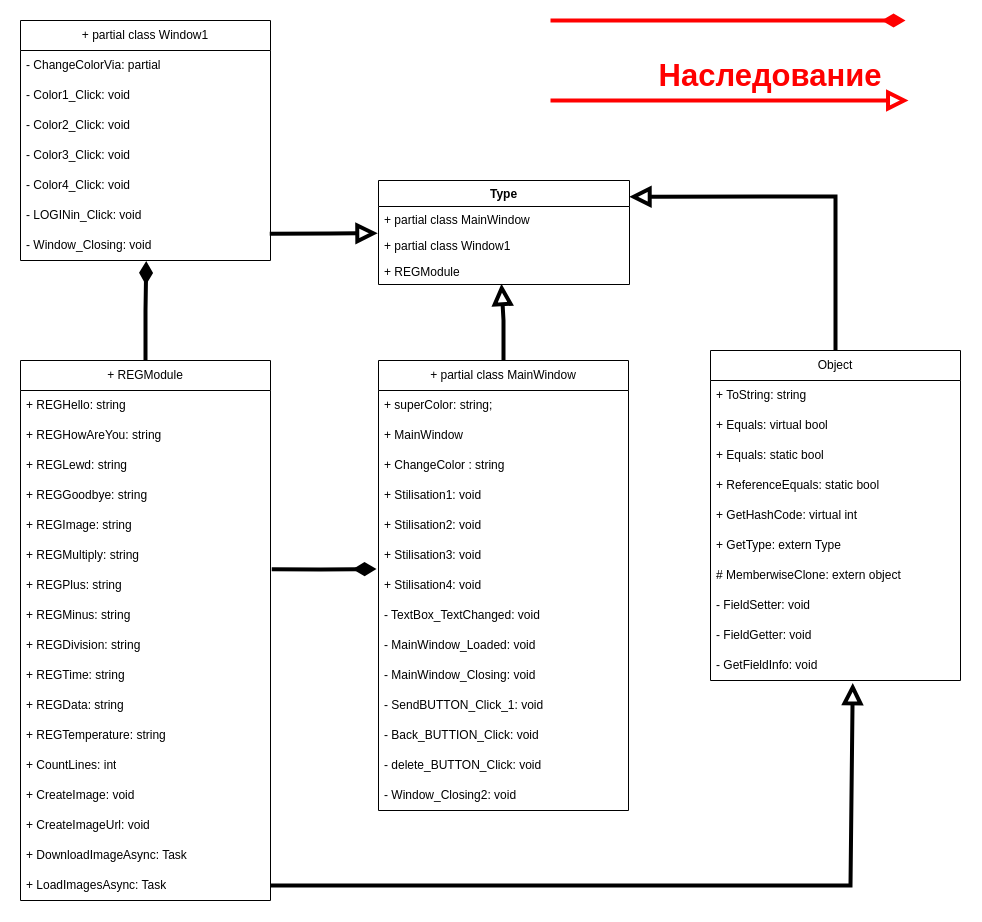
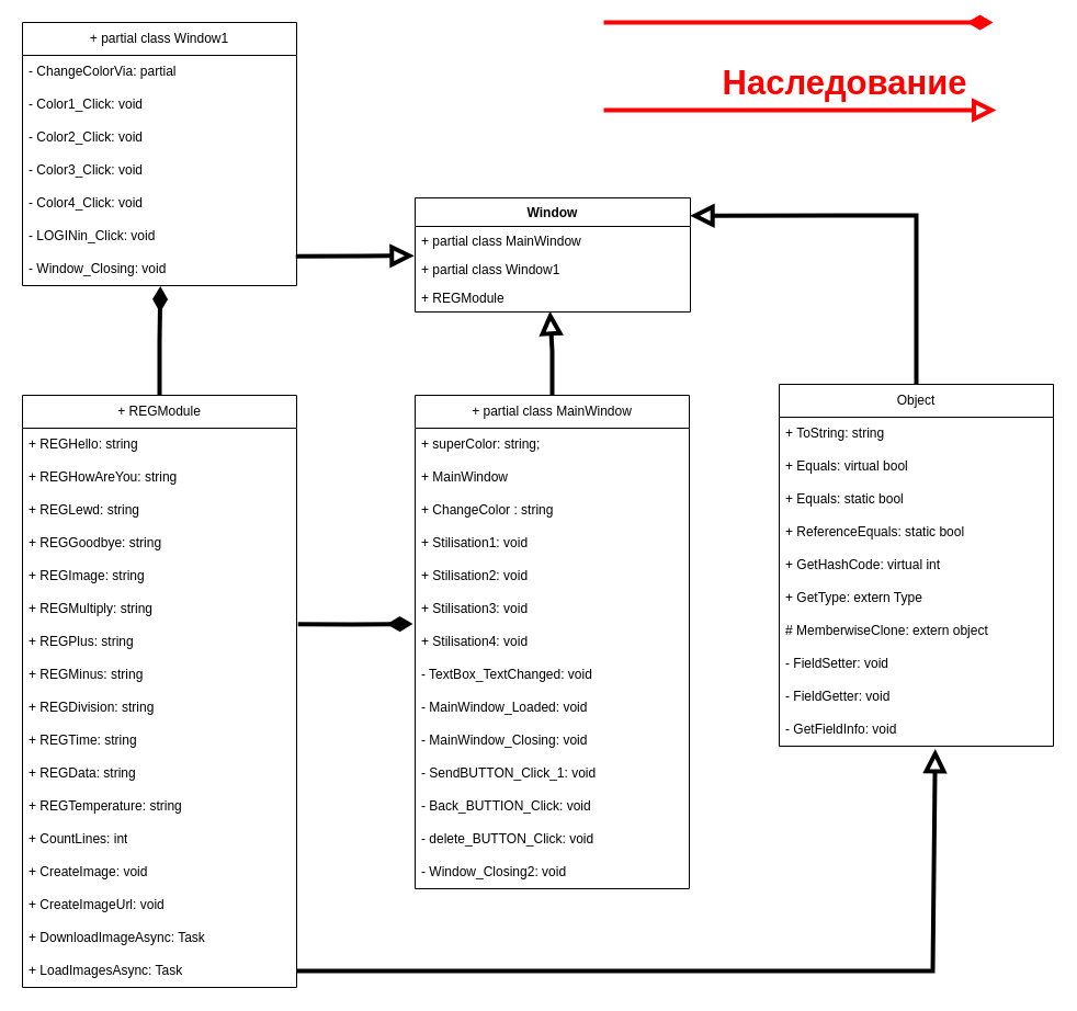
  <mxCell id="0" />
  <mxCell id="1" parent="0" />
  <mxCell id="2" value="&lt;span style=&quot;text-align: left;&quot;&gt;+&amp;nbsp;partial class MainWindow&lt;/span&gt;" style="swimlane;fontStyle=0;childLayout=stackLayout;horizontal=1;startSize=30;horizontalStack=0;resizeParent=1;resizeParentMax=0;resizeLast=0;collapsible=1;marginBottom=0;whiteSpace=wrap;html=1;" vertex="1" parent="1"><mxGeometry x="378" y="360" width="250" height="450" as="geometry" /></mxCell>
  <mxCell id="3" value="+ superColor: string;" style="text;strokeColor=none;fillColor=none;align=left;verticalAlign=middle;spacingLeft=4;spacingRight=4;overflow=hidden;points=[[0,0.5],[1,0.5]];portConstraint=eastwest;rotatable=0;whiteSpace=wrap;html=1;" vertex="1" parent="2"><mxGeometry y="30" width="250" height="30" as="geometry" /></mxCell>
  <mxCell id="4" value="+ MainWindow" style="text;strokeColor=none;fillColor=none;align=left;verticalAlign=middle;spacingLeft=4;spacingRight=4;overflow=hidden;points=[[0,0.5],[1,0.5]];portConstraint=eastwest;rotatable=0;whiteSpace=wrap;html=1;" vertex="1" parent="2"><mxGeometry y="60" width="250" height="30" as="geometry" /></mxCell>
  <mxCell id="5" value="+ ChangeColor : string" style="text;strokeColor=none;fillColor=none;align=left;verticalAlign=middle;spacingLeft=4;spacingRight=4;overflow=hidden;points=[[0,0.5],[1,0.5]];portConstraint=eastwest;rotatable=0;whiteSpace=wrap;html=1;" vertex="1" parent="2"><mxGeometry y="90" width="250" height="30" as="geometry" /></mxCell>
  <mxCell id="6" value="+ Stilisation1: void" style="text;strokeColor=none;fillColor=none;align=left;verticalAlign=middle;spacingLeft=4;spacingRight=4;overflow=hidden;points=[[0,0.5],[1,0.5]];portConstraint=eastwest;rotatable=0;whiteSpace=wrap;html=1;" vertex="1" parent="2"><mxGeometry y="120" width="250" height="30" as="geometry" /></mxCell>
  <mxCell id="7" value="+ Stilisation2: void" style="text;strokeColor=none;fillColor=none;align=left;verticalAlign=middle;spacingLeft=4;spacingRight=4;overflow=hidden;points=[[0,0.5],[1,0.5]];portConstraint=eastwest;rotatable=0;whiteSpace=wrap;html=1;" vertex="1" parent="2"><mxGeometry y="150" width="250" height="30" as="geometry" /></mxCell>
  <mxCell id="8" value="+ Stilisation3: void" style="text;strokeColor=none;fillColor=none;align=left;verticalAlign=middle;spacingLeft=4;spacingRight=4;overflow=hidden;points=[[0,0.5],[1,0.5]];portConstraint=eastwest;rotatable=0;whiteSpace=wrap;html=1;" vertex="1" parent="2"><mxGeometry y="180" width="250" height="30" as="geometry" /></mxCell>
  <mxCell id="9" value="+ Stilisation4: void" style="text;strokeColor=none;fillColor=none;align=left;verticalAlign=middle;spacingLeft=4;spacingRight=4;overflow=hidden;points=[[0,0.5],[1,0.5]];portConstraint=eastwest;rotatable=0;whiteSpace=wrap;html=1;" vertex="1" parent="2"><mxGeometry y="210" width="250" height="30" as="geometry" /></mxCell>
  <mxCell id="10" value="- TextBox_TextChanged: void" style="text;strokeColor=none;fillColor=none;align=left;verticalAlign=middle;spacingLeft=4;spacingRight=4;overflow=hidden;points=[[0,0.5],[1,0.5]];portConstraint=eastwest;rotatable=0;whiteSpace=wrap;html=1;" vertex="1" parent="2"><mxGeometry y="240" width="250" height="30" as="geometry" /></mxCell>
  <mxCell id="11" value="- MainWindow_Loaded: void" style="text;strokeColor=none;fillColor=none;align=left;verticalAlign=middle;spacingLeft=4;spacingRight=4;overflow=hidden;points=[[0,0.5],[1,0.5]];portConstraint=eastwest;rotatable=0;whiteSpace=wrap;html=1;" vertex="1" parent="2"><mxGeometry y="270" width="250" height="30" as="geometry" /></mxCell>
  <mxCell id="12" value="- MainWindow_Closing: void" style="text;strokeColor=none;fillColor=none;align=left;verticalAlign=middle;spacingLeft=4;spacingRight=4;overflow=hidden;points=[[0,0.5],[1,0.5]];portConstraint=eastwest;rotatable=0;whiteSpace=wrap;html=1;" vertex="1" parent="2"><mxGeometry y="300" width="250" height="30" as="geometry" /></mxCell>
  <mxCell id="13" value="- SendBUTTON_Click_1: void" style="text;strokeColor=none;fillColor=none;align=left;verticalAlign=middle;spacingLeft=4;spacingRight=4;overflow=hidden;points=[[0,0.5],[1,0.5]];portConstraint=eastwest;rotatable=0;whiteSpace=wrap;html=1;" vertex="1" parent="2"><mxGeometry y="330" width="250" height="30" as="geometry" /></mxCell>
  <mxCell id="14" value="- Back_BUTTION_Click: void" style="text;strokeColor=none;fillColor=none;align=left;verticalAlign=middle;spacingLeft=4;spacingRight=4;overflow=hidden;points=[[0,0.5],[1,0.5]];portConstraint=eastwest;rotatable=0;whiteSpace=wrap;html=1;" vertex="1" parent="2"><mxGeometry y="360" width="250" height="30" as="geometry" /></mxCell>
  <mxCell id="15" value="- delete_BUTTON_Click: void" style="text;strokeColor=none;fillColor=none;align=left;verticalAlign=middle;spacingLeft=4;spacingRight=4;overflow=hidden;points=[[0,0.5],[1,0.5]];portConstraint=eastwest;rotatable=0;whiteSpace=wrap;html=1;" vertex="1" parent="2"><mxGeometry y="390" width="250" height="30" as="geometry" /></mxCell>
  <mxCell id="16" value="- Window_Closing2: void" style="text;strokeColor=none;fillColor=none;align=left;verticalAlign=middle;spacingLeft=4;spacingRight=4;overflow=hidden;points=[[0,0.5],[1,0.5]];portConstraint=eastwest;rotatable=0;whiteSpace=wrap;html=1;" vertex="1" parent="2"><mxGeometry y="420" width="250" height="30" as="geometry" /></mxCell>
  <mxCell id="17" value="&lt;span style=&quot;text-align: left;&quot;&gt;+&amp;nbsp;partial class Window1&lt;/span&gt;" style="swimlane;fontStyle=0;childLayout=stackLayout;horizontal=1;startSize=30;horizontalStack=0;resizeParent=1;resizeParentMax=0;resizeLast=0;collapsible=1;marginBottom=0;whiteSpace=wrap;html=1;" vertex="1" parent="1"><mxGeometry x="20" y="20" width="250" height="240" as="geometry" /></mxCell>
  <mxCell id="18" value="- ChangeColorVia: partial" style="text;strokeColor=none;fillColor=none;align=left;verticalAlign=middle;spacingLeft=4;spacingRight=4;overflow=hidden;points=[[0,0.5],[1,0.5]];portConstraint=eastwest;rotatable=0;whiteSpace=wrap;html=1;" vertex="1" parent="17"><mxGeometry y="30" width="250" height="30" as="geometry" /></mxCell>
  <mxCell id="19" value="- Color1_Click: void" style="text;strokeColor=none;fillColor=none;align=left;verticalAlign=middle;spacingLeft=4;spacingRight=4;overflow=hidden;points=[[0,0.5],[1,0.5]];portConstraint=eastwest;rotatable=0;whiteSpace=wrap;html=1;" vertex="1" parent="17"><mxGeometry y="60" width="250" height="30" as="geometry" /></mxCell>
  <mxCell id="20" value="- Color2_Click: void" style="text;strokeColor=none;fillColor=none;align=left;verticalAlign=middle;spacingLeft=4;spacingRight=4;overflow=hidden;points=[[0,0.5],[1,0.5]];portConstraint=eastwest;rotatable=0;whiteSpace=wrap;html=1;" vertex="1" parent="17"><mxGeometry y="90" width="250" height="30" as="geometry" /></mxCell>
  <mxCell id="21" value="- Color3_Click: void" style="text;strokeColor=none;fillColor=none;align=left;verticalAlign=middle;spacingLeft=4;spacingRight=4;overflow=hidden;points=[[0,0.5],[1,0.5]];portConstraint=eastwest;rotatable=0;whiteSpace=wrap;html=1;" vertex="1" parent="17"><mxGeometry y="120" width="250" height="30" as="geometry" /></mxCell>
  <mxCell id="22" value="- Color4_Click: void" style="text;strokeColor=none;fillColor=none;align=left;verticalAlign=middle;spacingLeft=4;spacingRight=4;overflow=hidden;points=[[0,0.5],[1,0.5]];portConstraint=eastwest;rotatable=0;whiteSpace=wrap;html=1;" vertex="1" parent="17"><mxGeometry y="150" width="250" height="30" as="geometry" /></mxCell>
  <mxCell id="23" value="- LOGINin_Click: void" style="text;strokeColor=none;fillColor=none;align=left;verticalAlign=middle;spacingLeft=4;spacingRight=4;overflow=hidden;points=[[0,0.5],[1,0.5]];portConstraint=eastwest;rotatable=0;whiteSpace=wrap;html=1;" vertex="1" parent="17"><mxGeometry y="180" width="250" height="30" as="geometry" /></mxCell>
  <mxCell id="24" value="- Window_Closing: void" style="text;strokeColor=none;fillColor=none;align=left;verticalAlign=middle;spacingLeft=4;spacingRight=4;overflow=hidden;points=[[0,0.5],[1,0.5]];portConstraint=eastwest;rotatable=0;whiteSpace=wrap;html=1;" vertex="1" parent="17"><mxGeometry y="210" width="250" height="30" as="geometry" /></mxCell>
  <mxCell id="25" value="+ REGModule" style="swimlane;fontStyle=0;childLayout=stackLayout;horizontal=1;startSize=30;horizontalStack=0;resizeParent=1;resizeParentMax=0;resizeLast=0;collapsible=1;marginBottom=0;whiteSpace=wrap;html=1;" vertex="1" parent="1"><mxGeometry x="20" y="360" width="250" height="540" as="geometry" /></mxCell>
  <mxCell id="26" value="+ REGHello: string" style="text;strokeColor=none;fillColor=none;align=left;verticalAlign=middle;spacingLeft=4;spacingRight=4;overflow=hidden;points=[[0,0.5],[1,0.5]];portConstraint=eastwest;rotatable=0;whiteSpace=wrap;html=1;" vertex="1" parent="25"><mxGeometry y="30" width="250" height="30" as="geometry" /></mxCell>
  <mxCell id="27" value="+ REGHowAreYou: string" style="text;strokeColor=none;fillColor=none;align=left;verticalAlign=middle;spacingLeft=4;spacingRight=4;overflow=hidden;points=[[0,0.5],[1,0.5]];portConstraint=eastwest;rotatable=0;whiteSpace=wrap;html=1;" vertex="1" parent="25"><mxGeometry y="60" width="250" height="30" as="geometry" /></mxCell>
  <mxCell id="28" value="+ REGLewd: string" style="text;strokeColor=none;fillColor=none;align=left;verticalAlign=middle;spacingLeft=4;spacingRight=4;overflow=hidden;points=[[0,0.5],[1,0.5]];portConstraint=eastwest;rotatable=0;whiteSpace=wrap;html=1;" vertex="1" parent="25"><mxGeometry y="90" width="250" height="30" as="geometry" /></mxCell>
  <mxCell id="29" value="+ REGGoodbye: string" style="text;strokeColor=none;fillColor=none;align=left;verticalAlign=middle;spacingLeft=4;spacingRight=4;overflow=hidden;points=[[0,0.5],[1,0.5]];portConstraint=eastwest;rotatable=0;whiteSpace=wrap;html=1;" vertex="1" parent="25"><mxGeometry y="120" width="250" height="30" as="geometry" /></mxCell>
  <mxCell id="30" value="+ REGImage: string" style="text;strokeColor=none;fillColor=none;align=left;verticalAlign=middle;spacingLeft=4;spacingRight=4;overflow=hidden;points=[[0,0.5],[1,0.5]];portConstraint=eastwest;rotatable=0;whiteSpace=wrap;html=1;" vertex="1" parent="25"><mxGeometry y="150" width="250" height="30" as="geometry" /></mxCell>
  <mxCell id="31" value="+ REGMultiply: string" style="text;strokeColor=none;fillColor=none;align=left;verticalAlign=middle;spacingLeft=4;spacingRight=4;overflow=hidden;points=[[0,0.5],[1,0.5]];portConstraint=eastwest;rotatable=0;whiteSpace=wrap;html=1;" vertex="1" parent="25"><mxGeometry y="180" width="250" height="30" as="geometry" /></mxCell>
  <mxCell id="32" value="+ REGPlus: string" style="text;strokeColor=none;fillColor=none;align=left;verticalAlign=middle;spacingLeft=4;spacingRight=4;overflow=hidden;points=[[0,0.5],[1,0.5]];portConstraint=eastwest;rotatable=0;whiteSpace=wrap;html=1;" vertex="1" parent="25"><mxGeometry y="210" width="250" height="30" as="geometry" /></mxCell>
  <mxCell id="33" value="+ REGMinus: string" style="text;strokeColor=none;fillColor=none;align=left;verticalAlign=middle;spacingLeft=4;spacingRight=4;overflow=hidden;points=[[0,0.5],[1,0.5]];portConstraint=eastwest;rotatable=0;whiteSpace=wrap;html=1;" vertex="1" parent="25"><mxGeometry y="240" width="250" height="30" as="geometry" /></mxCell>
  <mxCell id="34" value="+ REGDivision: string" style="text;strokeColor=none;fillColor=none;align=left;verticalAlign=middle;spacingLeft=4;spacingRight=4;overflow=hidden;points=[[0,0.5],[1,0.5]];portConstraint=eastwest;rotatable=0;whiteSpace=wrap;html=1;" vertex="1" parent="25"><mxGeometry y="270" width="250" height="30" as="geometry" /></mxCell>
  <mxCell id="35" value="+ REGTime: string" style="text;strokeColor=none;fillColor=none;align=left;verticalAlign=middle;spacingLeft=4;spacingRight=4;overflow=hidden;points=[[0,0.5],[1,0.5]];portConstraint=eastwest;rotatable=0;whiteSpace=wrap;html=1;" vertex="1" parent="25"><mxGeometry y="300" width="250" height="30" as="geometry" /></mxCell>
  <mxCell id="36" value="+ REGData: string" style="text;strokeColor=none;fillColor=none;align=left;verticalAlign=middle;spacingLeft=4;spacingRight=4;overflow=hidden;points=[[0,0.5],[1,0.5]];portConstraint=eastwest;rotatable=0;whiteSpace=wrap;html=1;" vertex="1" parent="25"><mxGeometry y="330" width="250" height="30" as="geometry" /></mxCell>
  <mxCell id="37" value="+ REGTemperature: string" style="text;strokeColor=none;fillColor=none;align=left;verticalAlign=middle;spacingLeft=4;spacingRight=4;overflow=hidden;points=[[0,0.5],[1,0.5]];portConstraint=eastwest;rotatable=0;whiteSpace=wrap;html=1;" vertex="1" parent="25"><mxGeometry y="360" width="250" height="30" as="geometry" /></mxCell>
  <mxCell id="38" value="+ CountLines: int" style="text;strokeColor=none;fillColor=none;align=left;verticalAlign=middle;spacingLeft=4;spacingRight=4;overflow=hidden;points=[[0,0.5],[1,0.5]];portConstraint=eastwest;rotatable=0;whiteSpace=wrap;html=1;" vertex="1" parent="25"><mxGeometry y="390" width="250" height="30" as="geometry" /></mxCell>
  <mxCell id="39" value="+ CreateImage: void" style="text;strokeColor=none;fillColor=none;align=left;verticalAlign=middle;spacingLeft=4;spacingRight=4;overflow=hidden;points=[[0,0.5],[1,0.5]];portConstraint=eastwest;rotatable=0;whiteSpace=wrap;html=1;" vertex="1" parent="25"><mxGeometry y="420" width="250" height="30" as="geometry" /></mxCell>
  <mxCell id="40" value="+ CreateImageUrl: void" style="text;strokeColor=none;fillColor=none;align=left;verticalAlign=middle;spacingLeft=4;spacingRight=4;overflow=hidden;points=[[0,0.5],[1,0.5]];portConstraint=eastwest;rotatable=0;whiteSpace=wrap;html=1;" vertex="1" parent="25"><mxGeometry y="450" width="250" height="30" as="geometry" /></mxCell>
  <mxCell id="41" value="+ DownloadImageAsync: Task" style="text;strokeColor=none;fillColor=none;align=left;verticalAlign=middle;spacingLeft=4;spacingRight=4;overflow=hidden;points=[[0,0.5],[1,0.5]];portConstraint=eastwest;rotatable=0;whiteSpace=wrap;html=1;" vertex="1" parent="25"><mxGeometry y="480" width="250" height="30" as="geometry" /></mxCell>
  <mxCell id="42" value="+ LoadImagesAsync: Task" style="text;strokeColor=none;fillColor=none;align=left;verticalAlign=middle;spacingLeft=4;spacingRight=4;overflow=hidden;points=[[0,0.5],[1,0.5]];portConstraint=eastwest;rotatable=0;whiteSpace=wrap;html=1;" vertex="1" parent="25"><mxGeometry y="510" width="250" height="30" as="geometry" /></mxCell>
  <mxCell id="43" value="Object" style="swimlane;fontStyle=0;childLayout=stackLayout;horizontal=1;startSize=30;horizontalStack=0;resizeParent=1;resizeParentMax=0;resizeLast=0;collapsible=1;marginBottom=0;whiteSpace=wrap;html=1;" vertex="1" parent="1"><mxGeometry x="710" y="350" width="250" height="330" as="geometry" /></mxCell>
  <mxCell id="44" value="+ ToString: string" style="text;strokeColor=none;fillColor=none;align=left;verticalAlign=middle;spacingLeft=4;spacingRight=4;overflow=hidden;points=[[0,0.5],[1,0.5]];portConstraint=eastwest;rotatable=0;whiteSpace=wrap;html=1;" vertex="1" parent="43"><mxGeometry y="30" width="250" height="30" as="geometry" /></mxCell>
  <mxCell id="45" value="+ Equals: virtual bool" style="text;strokeColor=none;fillColor=none;align=left;verticalAlign=middle;spacingLeft=4;spacingRight=4;overflow=hidden;points=[[0,0.5],[1,0.5]];portConstraint=eastwest;rotatable=0;whiteSpace=wrap;html=1;" vertex="1" parent="43"><mxGeometry y="60" width="250" height="30" as="geometry" /></mxCell>
  <mxCell id="46" value="+ Equals: static bool" style="text;strokeColor=none;fillColor=none;align=left;verticalAlign=middle;spacingLeft=4;spacingRight=4;overflow=hidden;points=[[0,0.5],[1,0.5]];portConstraint=eastwest;rotatable=0;whiteSpace=wrap;html=1;" vertex="1" parent="43"><mxGeometry y="90" width="250" height="30" as="geometry" /></mxCell>
  <mxCell id="47" value="+ ReferenceEquals: static bool" style="text;strokeColor=none;fillColor=none;align=left;verticalAlign=middle;spacingLeft=4;spacingRight=4;overflow=hidden;points=[[0,0.5],[1,0.5]];portConstraint=eastwest;rotatable=0;whiteSpace=wrap;html=1;" vertex="1" parent="43"><mxGeometry y="120" width="250" height="30" as="geometry" /></mxCell>
  <mxCell id="48" value="+ GetHashCode: virtual int" style="text;strokeColor=none;fillColor=none;align=left;verticalAlign=middle;spacingLeft=4;spacingRight=4;overflow=hidden;points=[[0,0.5],[1,0.5]];portConstraint=eastwest;rotatable=0;whiteSpace=wrap;html=1;" vertex="1" parent="43"><mxGeometry y="150" width="250" height="30" as="geometry" /></mxCell>
  <mxCell id="49" value="+ GetType: extern Type" style="text;strokeColor=none;fillColor=none;align=left;verticalAlign=middle;spacingLeft=4;spacingRight=4;overflow=hidden;points=[[0,0.5],[1,0.5]];portConstraint=eastwest;rotatable=0;whiteSpace=wrap;html=1;" vertex="1" parent="43"><mxGeometry y="180" width="250" height="30" as="geometry" /></mxCell>
  <mxCell id="50" value="# MemberwiseClone: extern object" style="text;strokeColor=none;fillColor=none;align=left;verticalAlign=middle;spacingLeft=4;spacingRight=4;overflow=hidden;points=[[0,0.5],[1,0.5]];portConstraint=eastwest;rotatable=0;whiteSpace=wrap;html=1;" vertex="1" parent="43"><mxGeometry y="210" width="250" height="30" as="geometry" /></mxCell>
  <mxCell id="51" value="- FieldSetter: void" style="text;strokeColor=none;fillColor=none;align=left;verticalAlign=middle;spacingLeft=4;spacingRight=4;overflow=hidden;points=[[0,0.5],[1,0.5]];portConstraint=eastwest;rotatable=0;whiteSpace=wrap;html=1;" vertex="1" parent="43"><mxGeometry y="240" width="250" height="30" as="geometry" /></mxCell>
  <mxCell id="52" value="- FieldGetter: void" style="text;strokeColor=none;fillColor=none;align=left;verticalAlign=middle;spacingLeft=4;spacingRight=4;overflow=hidden;points=[[0,0.5],[1,0.5]];portConstraint=eastwest;rotatable=0;whiteSpace=wrap;html=1;" vertex="1" parent="43"><mxGeometry y="270" width="250" height="30" as="geometry" /></mxCell>
  <mxCell id="53" value="- GetFieldInfo: void" style="text;strokeColor=none;fillColor=none;align=left;verticalAlign=middle;spacingLeft=4;spacingRight=4;overflow=hidden;points=[[0,0.5],[1,0.5]];portConstraint=eastwest;rotatable=0;whiteSpace=wrap;html=1;" vertex="1" parent="43"><mxGeometry y="300" width="250" height="30" as="geometry" /></mxCell>
- <mxCell id="54" value="Type" style="swimlane;fontStyle=1;align=center;verticalAlign=top;childLayout=stackLayout;horizontal=1;startSize=26;horizontalStack=0;resizeParent=1;resizeParentMax=0;resizeLast=0;collapsible=1;marginBottom=0;whiteSpace=wrap;html=1;" vertex="1" parent="1"><mxGeometry x="378" y="180" width="251" height="104" as="geometry" /></mxCell>
+ <mxCell id="54" value="Window" style="swimlane;fontStyle=1;align=center;verticalAlign=top;childLayout=stackLayout;horizontal=1;startSize=26;horizontalStack=0;resizeParent=1;resizeParentMax=0;resizeLast=0;collapsible=1;marginBottom=0;whiteSpace=wrap;html=1;" vertex="1" parent="1"><mxGeometry x="378" y="180" width="251" height="104" as="geometry" /></mxCell>
  <mxCell id="55" value="+&amp;nbsp;partial class MainWindow" style="text;strokeColor=none;fillColor=none;align=left;verticalAlign=top;spacingLeft=4;spacingRight=4;overflow=hidden;rotatable=0;points=[[0,0.5],[1,0.5]];portConstraint=eastwest;whiteSpace=wrap;html=1;" vertex="1" parent="54"><mxGeometry y="26" width="251" height="26" as="geometry" /></mxCell>
  <mxCell id="56" value="+&amp;nbsp;partial class Window1" style="text;strokeColor=none;fillColor=none;align=left;verticalAlign=top;spacingLeft=4;spacingRight=4;overflow=hidden;rotatable=0;points=[[0,0.5],[1,0.5]];portConstraint=eastwest;whiteSpace=wrap;html=1;" vertex="1" parent="54"><mxGeometry y="52" width="251" height="26" as="geometry" /></mxCell>
  <mxCell id="57" value="+&amp;nbsp;&lt;span style=&quot;text-align: center;&quot;&gt;REGModule&lt;/span&gt;" style="text;strokeColor=none;fillColor=none;align=left;verticalAlign=top;spacingLeft=4;spacingRight=4;overflow=hidden;rotatable=0;points=[[0,0.5],[1,0.5]];portConstraint=eastwest;whiteSpace=wrap;html=1;" vertex="1" parent="54"><mxGeometry y="78" width="251" height="26" as="geometry" /></mxCell>
  <mxCell id="58" value="" style="endArrow=block;html=1;rounded=0;exitX=0.5;exitY=0;exitDx=0;exitDy=0;entryX=0.999;entryY=0.157;entryDx=0;entryDy=0;entryPerimeter=0;endFill=0;strokeWidth=4;startSize=6;endSize=12;" edge="1" parent="1" source="43" target="54"><mxGeometry width="50" height="50" relative="1" as="geometry"><mxPoint x="530" y="400" as="sourcePoint" /><mxPoint x="580" y="350" as="targetPoint" /><Array as="points"><mxPoint x="835" y="196" /></Array></mxGeometry></mxCell>
  <mxCell id="59" value="" style="endArrow=block;html=1;rounded=0;exitX=1;exitY=0.5;exitDx=0;exitDy=0;entryX=0.569;entryY=1.082;entryDx=0;entryDy=0;entryPerimeter=0;endFill=0;strokeWidth=4;startSize=6;endSize=12;" edge="1" parent="1" source="42" target="53"><mxGeometry width="50" height="50" relative="1" as="geometry"><mxPoint x="845" y="360" as="sourcePoint" /><mxPoint x="639" y="206" as="targetPoint" /><Array as="points"><mxPoint x="850" y="885" /></Array></mxGeometry></mxCell>
  <mxCell id="60" value="" style="endArrow=diamondThin;html=1;rounded=0;exitX=1.005;exitY=0.961;exitDx=0;exitDy=0;entryX=-0.008;entryY=-0.05;entryDx=0;entryDy=0;entryPerimeter=0;endFill=1;strokeWidth=4;startSize=6;endSize=12;exitPerimeter=0;" edge="1" parent="1" source="31" target="9"><mxGeometry width="50" height="50" relative="1" as="geometry"><mxPoint x="845" y="360" as="sourcePoint" /><mxPoint x="639" y="206" as="targetPoint" /><Array as="points"><mxPoint x="320" y="569" /></Array></mxGeometry></mxCell>
  <mxCell id="61" value="" style="endArrow=diamondThin;html=1;rounded=0;exitX=0.5;exitY=0;exitDx=0;exitDy=0;entryX=0.503;entryY=1.017;entryDx=0;entryDy=0;entryPerimeter=0;endFill=1;strokeWidth=4;startSize=6;endSize=12;" edge="1" parent="1" source="25" target="24"><mxGeometry width="50" height="50" relative="1" as="geometry"><mxPoint x="140" y="340" as="sourcePoint" /><mxPoint x="245" y="340" as="targetPoint" /><Array as="points"><mxPoint x="145" y="310" /></Array></mxGeometry></mxCell>
  <mxCell id="62" value="" style="endArrow=block;html=1;rounded=0;exitX=0.5;exitY=0;exitDx=0;exitDy=0;entryX=0.49;entryY=0.974;entryDx=0;entryDy=0;entryPerimeter=0;endFill=0;strokeWidth=4;startSize=6;endSize=12;" edge="1" parent="1" source="2" target="57"><mxGeometry width="50" height="50" relative="1" as="geometry"><mxPoint x="845" y="360" as="sourcePoint" /><mxPoint x="639" y="206" as="targetPoint" /><Array as="points"><mxPoint x="503" y="320" /></Array></mxGeometry></mxCell>
  <mxCell id="63" value="" style="endArrow=block;html=1;rounded=0;exitX=0.997;exitY=0.111;exitDx=0;exitDy=0;endFill=0;strokeWidth=4;startSize=6;endSize=12;exitPerimeter=0;entryX=-0.003;entryY=0.029;entryDx=0;entryDy=0;entryPerimeter=0;" edge="1" parent="1" source="24" target="56"><mxGeometry width="50" height="50" relative="1" as="geometry"><mxPoint x="513" y="370" as="sourcePoint" /><mxPoint x="511" y="293" as="targetPoint" /><Array as="points"><mxPoint x="330" y="233" /></Array></mxGeometry></mxCell>
  <mxCell id="64" value="" style="endArrow=block;html=1;rounded=0;endFill=0;strokeWidth=4;startSize=6;endSize=12;entryX=-0.003;entryY=0.029;entryDx=0;entryDy=0;entryPerimeter=0;strokeColor=#FF0000;" edge="1" parent="1"><mxGeometry width="50" height="50" relative="1" as="geometry"><mxPoint x="550" y="100" as="sourcePoint" /><mxPoint x="908" y="100" as="targetPoint" /><Array as="points"><mxPoint x="861" y="100" /></Array></mxGeometry></mxCell>
  <mxCell id="65" value="" style="endArrow=diamondThin;html=1;rounded=0;entryX=-0.008;entryY=-0.05;entryDx=0;entryDy=0;entryPerimeter=0;endFill=1;strokeWidth=4;startSize=6;endSize=12;strokeColor=#FF0000;" edge="1" parent="1"><mxGeometry width="50" height="50" relative="1" as="geometry"><mxPoint x="550" y="20" as="sourcePoint" /><mxPoint x="905" y="20" as="targetPoint" /><Array as="points"><mxPoint x="849" y="20" /></Array></mxGeometry></mxCell>
  <mxCell id="66" value="Наследование" style="text;html=1;align=center;verticalAlign=middle;whiteSpace=wrap;rounded=0;fontStyle=1;fontSize=31;fontColor=#FF0000;" vertex="1" parent="1"><mxGeometry x="740" y="60" width="60" height="30" as="geometry" /></mxCell>
